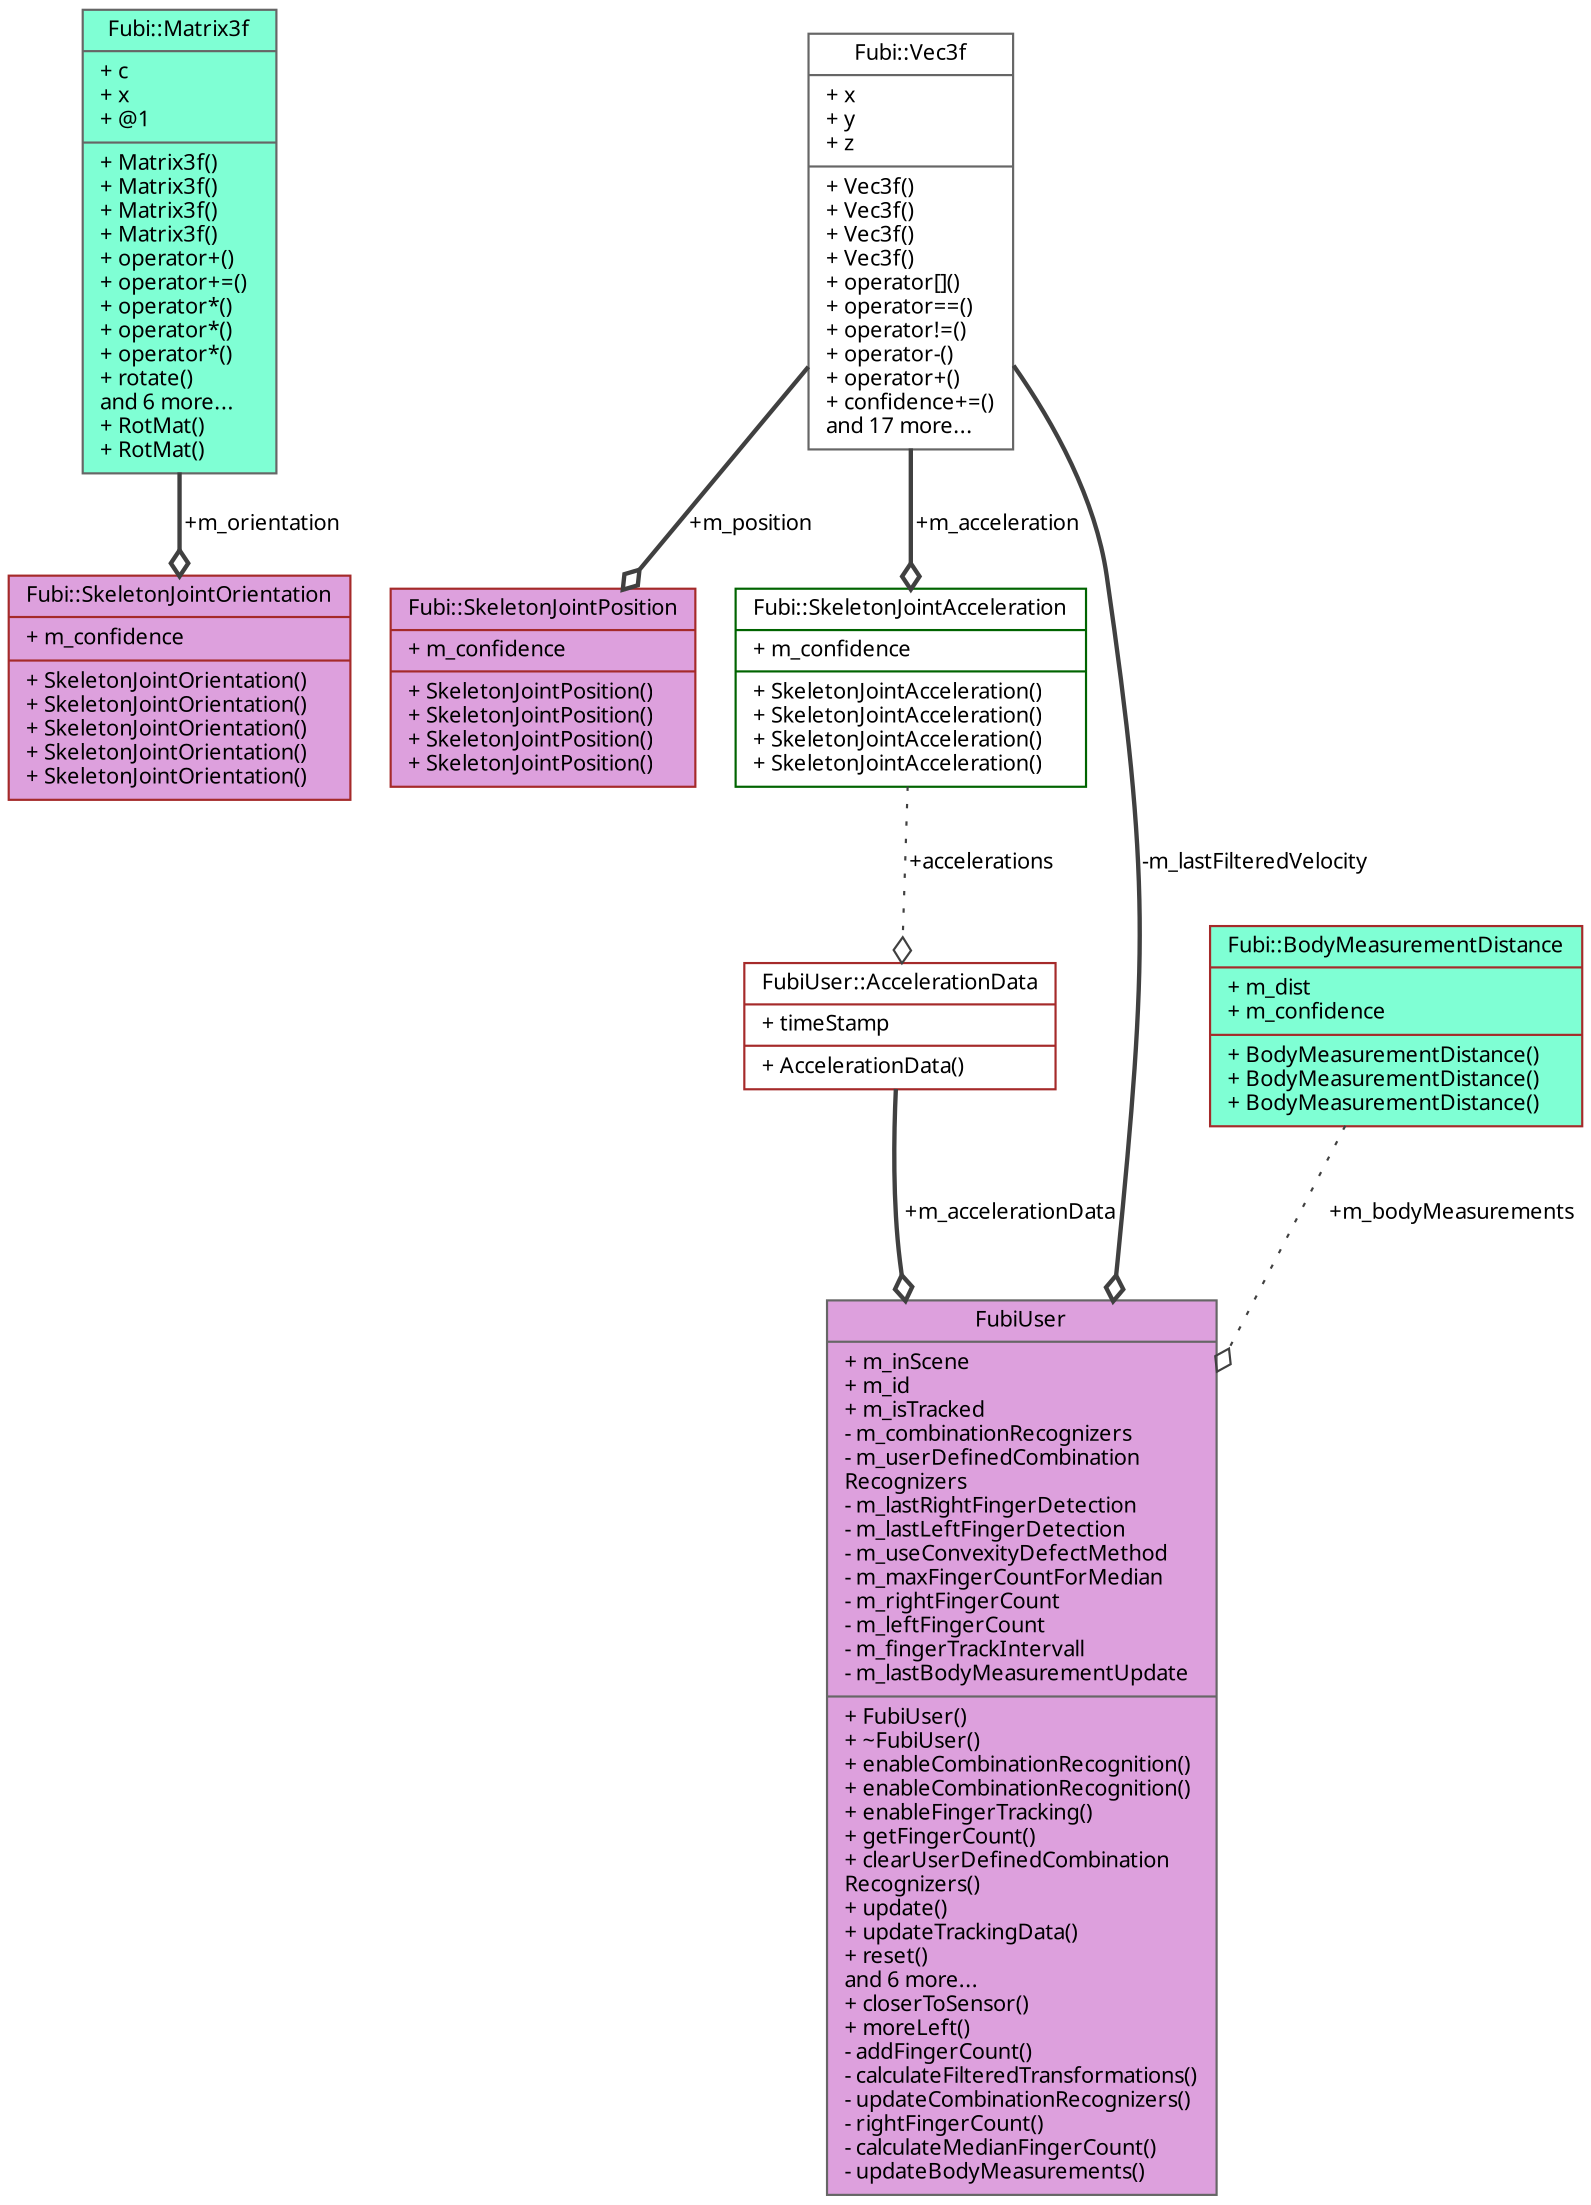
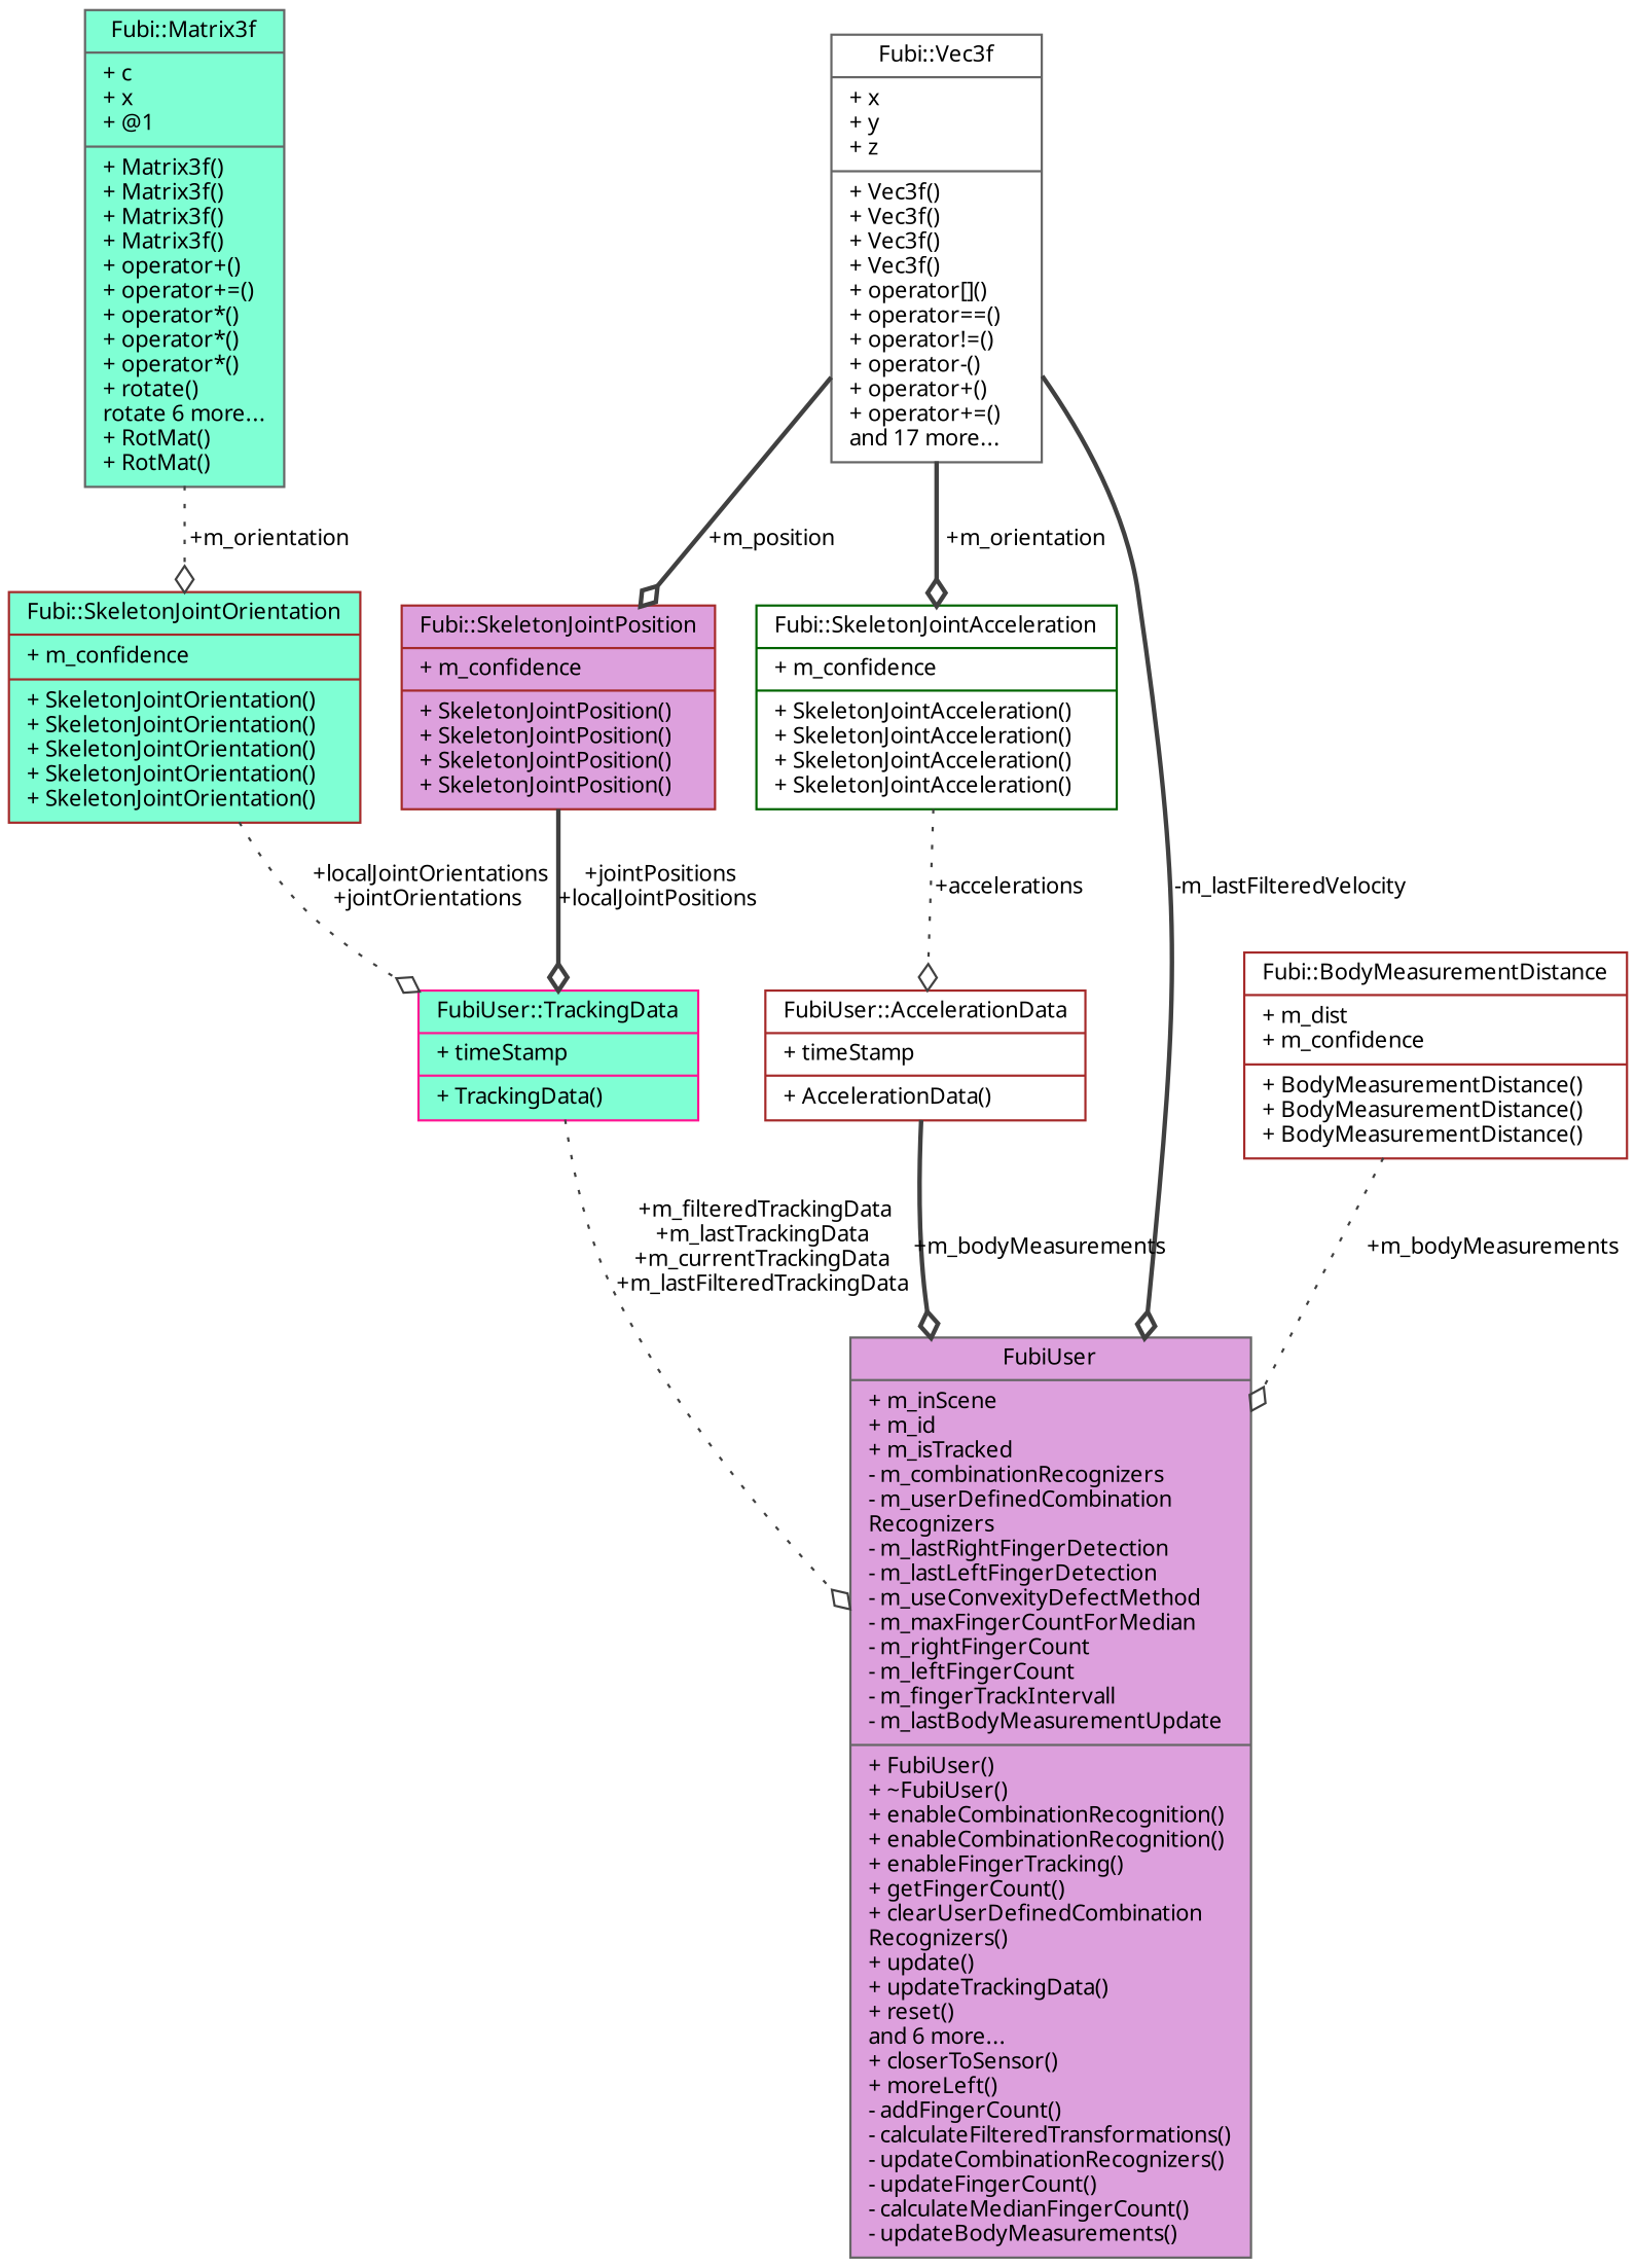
  digraph {
    fontname="Noto Sans"
    node [color=brown fillcolor=white fontname="Noto Sans" fontsize=10 shape=record style=filled]
    edge [arrowhead=odiamond color=grey25 fontname="Noto Sans" fontsize=10 labelfontname=FreeSans labelfontsize=10 style=bold]
-   n1 [color=gray40 fillcolor=plum fontcolor=black height=0.2 label="{FubiUser\n|+ m_inScene\l+ m_id\l+ m_isTracked\l- m_combinationRecognizers\l- m_userDefinedCombination\lRecognizers\l- m_lastRightFingerDetection\l- m_lastLeftFingerDetection\l- m_useConvexityDefectMethod\l- m_maxFingerCountForMedian\l- m_rightFingerCount\l- m_leftFingerCount\l- m_fingerTrackIntervall\l- m_lastBodyMeasurementUpdate\l|+ FubiUser()\l+ ~FubiUser()\l+ enableCombinationRecognition()\l+ enableCombinationRecognition()\l+ enableFingerTracking()\l+ getFingerCount()\l+ clearUserDefinedCombination\lRecognizers()\l+ update()\l+ updateTrackingData()\l+ reset()\land 6 more...\l+ closerToSensor()\l+ moreLeft()\l- addFingerCount()\l- calculateFilteredTransformations()\l- updateCombinationRecognizers()\l- rightFingerCount()\l- calculateMedianFingerCount()\l- updateBodyMeasurements()\l}" width=0.4]
-   n2 [color=gray40 height=0.2 label="{Fubi::Vec3f\n|+ x\l+ y\l+ z\l|+ Vec3f()\l+ Vec3f()\l+ Vec3f()\l+ Vec3f()\l+ operator[]()\l+ operator==()\l+ operator!=()\l+ operator-()\l+ operator+()\l+ confidence+=()\land 17 more...\l}" width=0.4]
+   n1 [color=gray40 fillcolor=plum fontcolor=black height=0.2 label="{FubiUser\n|+ m_inScene\l+ m_id\l+ m_isTracked\l- m_combinationRecognizers\l- m_userDefinedCombination\lRecognizers\l- m_lastRightFingerDetection\l- m_lastLeftFingerDetection\l- m_useConvexityDefectMethod\l- m_maxFingerCountForMedian\l- m_rightFingerCount\l- m_leftFingerCount\l- m_fingerTrackIntervall\l- m_lastBodyMeasurementUpdate\l|+ FubiUser()\l+ ~FubiUser()\l+ enableCombinationRecognition()\l+ enableCombinationRecognition()\l+ enableFingerTracking()\l+ getFingerCount()\l+ clearUserDefinedCombination\lRecognizers()\l+ update()\l+ updateTrackingData()\l+ reset()\land 6 more...\l+ closerToSensor()\l+ moreLeft()\l- addFingerCount()\l- calculateFilteredTransformations()\l- updateCombinationRecognizers()\l- updateFingerCount()\l- calculateMedianFingerCount()\l- updateBodyMeasurements()\l}" width=0.4]
+   n2 [color=gray40 height=0.2 label="{Fubi::Vec3f\n|+ x\l+ y\l+ z\l|+ Vec3f()\l+ Vec3f()\l+ Vec3f()\l+ Vec3f()\l+ operator[]()\l+ operator==()\l+ operator!=()\l+ operator-()\l+ operator+()\l+ operator+=()\land 17 more...\l}" width=0.4]
    n3 [fillcolor=plum height=0.2 label="{Fubi::SkeletonJointPosition\n|+ m_confidence\l|+ SkeletonJointPosition()\l+ SkeletonJointPosition()\l+ SkeletonJointPosition()\l+ SkeletonJointPosition()\l}" width=0.4]
    n4 [color=darkgreen height=0.2 label="{Fubi::SkeletonJointAcceleration\n|+ m_confidence\l|+ SkeletonJointAcceleration()\l+ SkeletonJointAcceleration()\l+ SkeletonJointAcceleration()\l+ SkeletonJointAcceleration()\l}" width=0.4]
+   n5 [color=deeppink fillcolor=aquamarine height=0.2 label="{FubiUser::TrackingData\n|+ timeStamp\l|+ TrackingData()\l}" width=0.4]
    n6 [height=0.2 label="{FubiUser::AccelerationData\n|+ timeStamp\l|+ AccelerationData()\l}" width=0.4]
-   n7 [fillcolor=plum height=0.2 label="{Fubi::SkeletonJointOrientation\n|+ m_confidence\l|+ SkeletonJointOrientation()\l+ SkeletonJointOrientation()\l+ SkeletonJointOrientation()\l+ SkeletonJointOrientation()\l+ SkeletonJointOrientation()\l}" width=0.4]
-   n8 [color=gray40 fillcolor=aquamarine height=0.2 label="{Fubi::Matrix3f\n|+ c\l+ x\l+ @1\l|+ Matrix3f()\l+ Matrix3f()\l+ Matrix3f()\l+ Matrix3f()\l+ operator+()\l+ operator+=()\l+ operator*()\l+ operator*()\l+ operator*()\l+ rotate()\land 6 more...\l+ RotMat()\l+ RotMat()\l}" width=0.4]
-   n9 [fillcolor=aquamarine height=0.2 label="{Fubi::BodyMeasurementDistance\n|+ m_dist\l+ m_confidence\l|+ BodyMeasurementDistance()\l+ BodyMeasurementDistance()\l+ BodyMeasurementDistance()\l}" width=0.4]
+   n7 [fillcolor=aquamarine height=0.2 label="{Fubi::SkeletonJointOrientation\n|+ m_confidence\l|+ SkeletonJointOrientation()\l+ SkeletonJointOrientation()\l+ SkeletonJointOrientation()\l+ SkeletonJointOrientation()\l+ SkeletonJointOrientation()\l}" width=0.4]
+   n8 [color=gray40 fillcolor=aquamarine height=0.2 label="{Fubi::Matrix3f\n|+ c\l+ x\l+ @1\l|+ Matrix3f()\l+ Matrix3f()\l+ Matrix3f()\l+ Matrix3f()\l+ operator+()\l+ operator+=()\l+ operator*()\l+ operator*()\l+ operator*()\l+ rotate()\lrotate 6 more...\l+ RotMat()\l+ RotMat()\l}" width=0.4]
+   n9 [height=0.2 label="{Fubi::BodyMeasurementDistance\n|+ m_dist\l+ m_confidence\l|+ BodyMeasurementDistance()\l+ BodyMeasurementDistance()\l+ BodyMeasurementDistance()\l}" width=0.4]
    n2 -> n1 [label=" -m_lastFilteredVelocity"]
    n2 -> n3 [label=" +m_position"]
-   n2 -> n4 [label=" +m_acceleration"]
+   n2 -> n4 [label=" +m_orientation"]
+   n3 -> n5 [label=" +jointPositions\n+localJointPositions"]
    n4 -> n6 [label=" +accelerations" style=dotted]
-   n6 -> n1 [label=" +m_accelerationData"]
-   n8 -> n7 [label=" +m_orientation"]
+   n5 -> n1 [label=" +m_filteredTrackingData\n+m_lastTrackingData\n+m_currentTrackingData\n+m_lastFilteredTrackingData" style=dotted]
+   n6 -> n1 [label=" +m_bodyMeasurements"]
+   n7 -> n5 [label=" +localJointOrientations\n+jointOrientations" style=dotted]
+   n8 -> n7 [label=" +m_orientation" style=dotted]
    n9 -> n1 [label=" +m_bodyMeasurements" style=dotted]
  }
